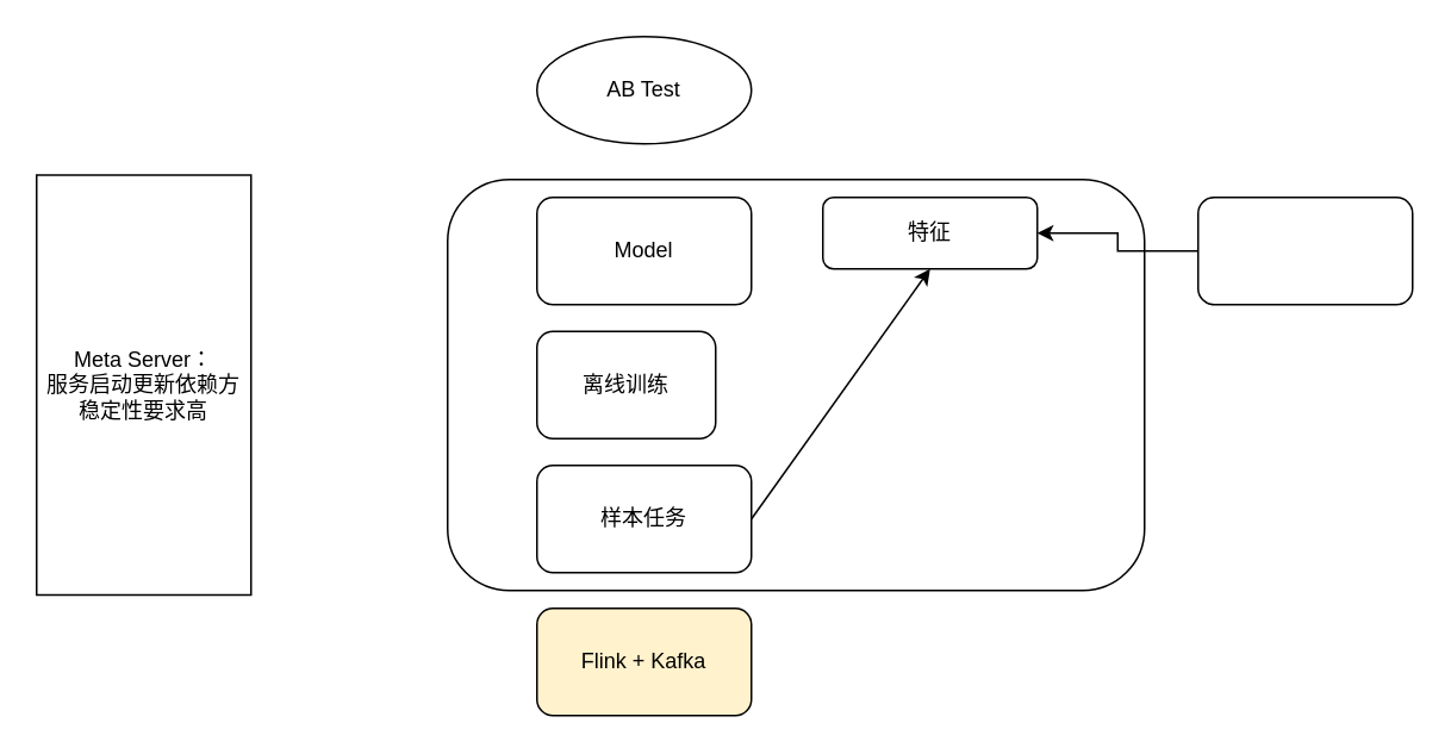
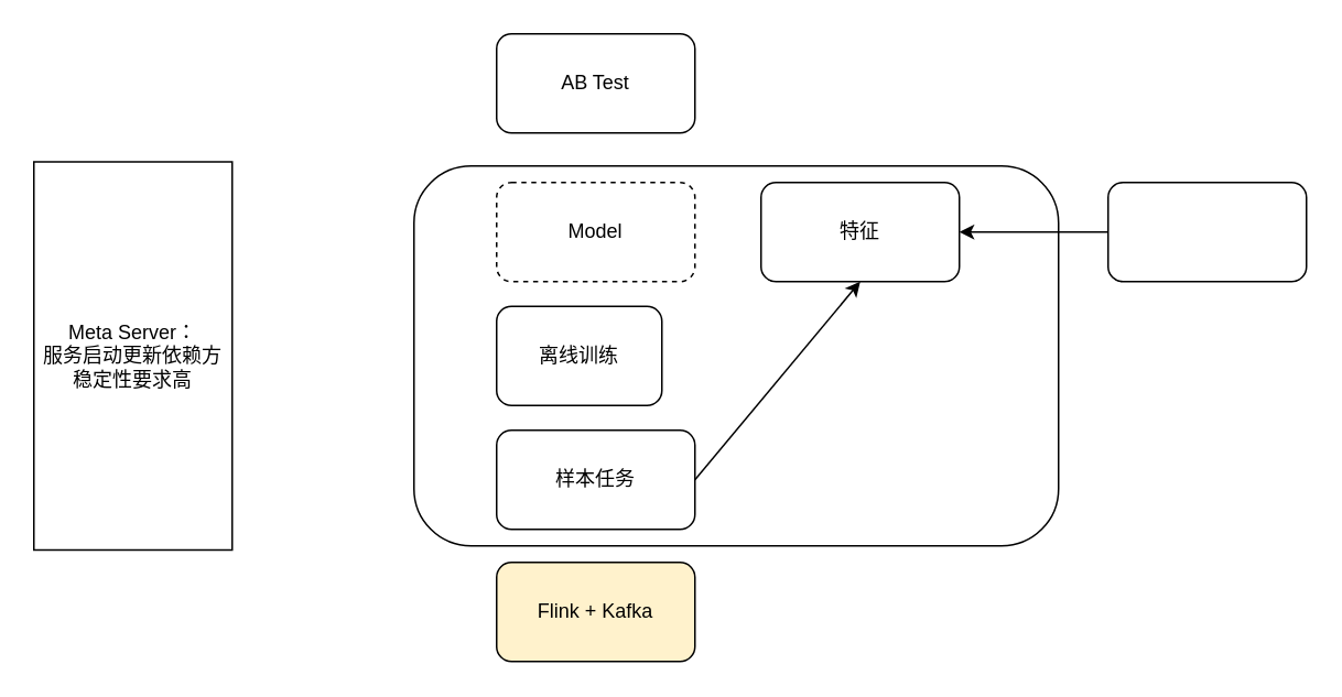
  <mxCell id="0" />
  <mxCell id="1" parent="0" />
  <mxCell id="2" value="" style="rounded=1;whiteSpace=wrap;html=1;" vertex="1" parent="1"><mxGeometry x="250" y="100" width="390" height="230" as="geometry" /></mxCell>
- <mxCell id="3" value="Model" style="rounded=1;whiteSpace=wrap;html=1;" vertex="1" parent="1"><mxGeometry x="300" y="110" width="120" height="60" as="geometry" /></mxCell>
- <mxCell id="4" value="AB Test" style="ellipse;whiteSpace=wrap;html=1;" vertex="1" parent="1"><mxGeometry x="300" y="20" width="120" height="60" as="geometry" /></mxCell>
- <mxCell id="5" value="特征" style="rounded=1;whiteSpace=wrap;html=1;" vertex="1" parent="1"><mxGeometry x="460" y="110" width="120" height="40" as="geometry" /></mxCell>
+ <mxCell id="3" value="Model" style="rounded=1;whiteSpace=wrap;html=1;dashed=1;" vertex="1" parent="1"><mxGeometry x="300" y="110" width="120" height="60" as="geometry" /></mxCell>
+ <mxCell id="4" value="AB Test" style="rounded=1;whiteSpace=wrap;html=1;" vertex="1" parent="1"><mxGeometry x="300" y="20" width="120" height="60" as="geometry" /></mxCell>
+ <mxCell id="5" value="特征" style="rounded=1;whiteSpace=wrap;html=1;" vertex="1" parent="1"><mxGeometry x="460" y="110" width="120" height="60" as="geometry" /></mxCell>
  <mxCell id="6" value="离线训练" style="rounded=1;whiteSpace=wrap;html=1;" vertex="1" parent="1"><mxGeometry x="300" y="185" width="100" height="60" as="geometry" /></mxCell>
  <mxCell id="7" value="样本任务" style="rounded=1;whiteSpace=wrap;html=1;" vertex="1" parent="1"><mxGeometry x="300" y="260" width="120" height="60" as="geometry" /></mxCell>
  <mxCell id="8" value="Flink + Kafka" style="rounded=1;whiteSpace=wrap;html=1;fillColor=#fff2cc;" vertex="1" parent="1"><mxGeometry x="300" y="340" width="120" height="60" as="geometry" /></mxCell>
  <mxCell id="9" value="" style="endArrow=classic;html=1;rounded=0;entryX=0.5;entryY=1;entryDx=0;entryDy=0;" edge="1" parent="1" target="5"><mxGeometry width="50" height="50" relative="1" as="geometry"><mxPoint x="420" y="290" as="sourcePoint" /><mxPoint x="470" y="240" as="targetPoint" /></mxGeometry></mxCell>
  <mxCell id="10" value="" style="edgeStyle=orthogonalEdgeStyle;rounded=0;orthogonalLoop=1;jettySize=auto;html=1;" edge="1" parent="1" source="11" target="5"><mxGeometry relative="1" as="geometry" /></mxCell>
  <mxCell id="11" value="" style="rounded=1;whiteSpace=wrap;html=1;" vertex="1" parent="1"><mxGeometry x="670" y="110" width="120" height="60" as="geometry" /></mxCell>
  <mxCell id="12" value="Meta Server：&lt;div&gt;服务启动更新依赖方&lt;/div&gt;&lt;div&gt;稳定性要求高&lt;/div&gt;" style="whiteSpace=wrap;html=1;" vertex="1" parent="1"><mxGeometry x="20" y="97.5" width="120" height="235" as="geometry" /></mxCell>
